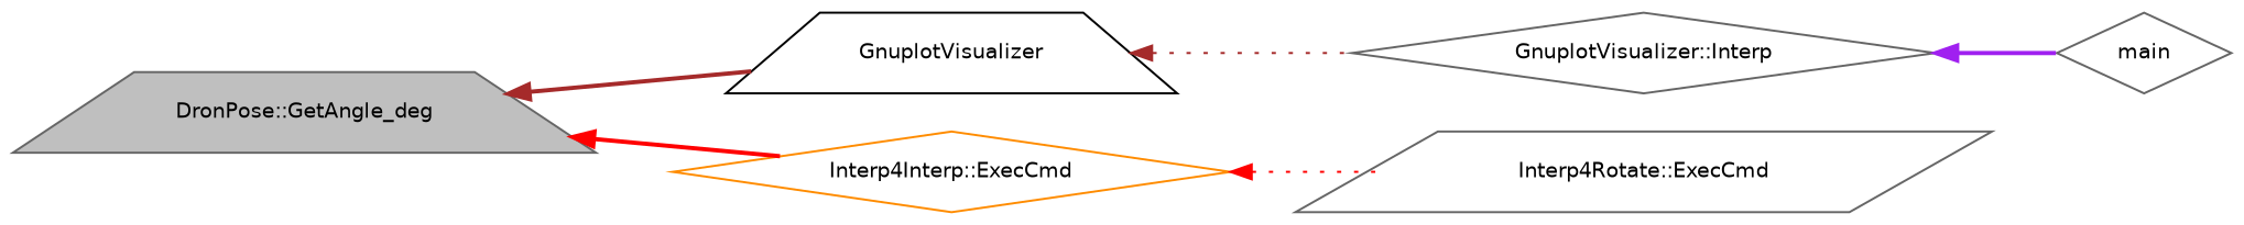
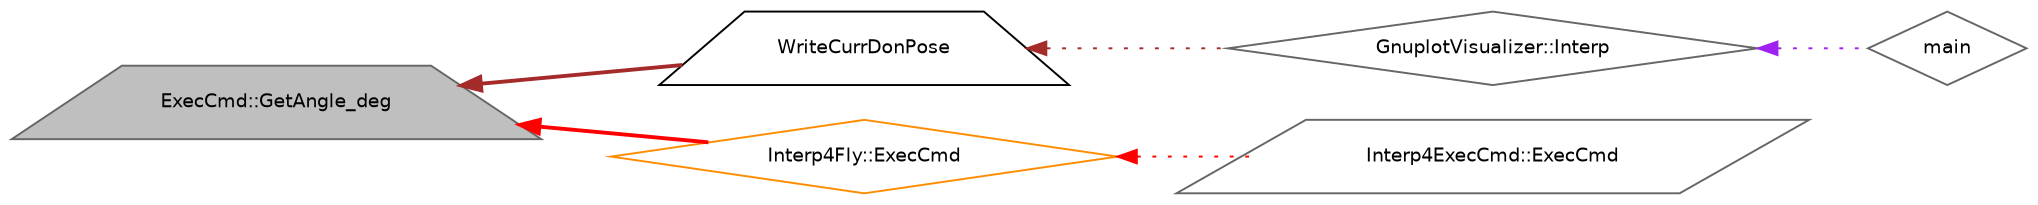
  digraph {
    rankdir=LR
    node [color=gray40 fillcolor=white fontname=Helvetica fontsize=10 shape=diamond style=filled]
    edge [color=brown dir=back fontname=Helvetica fontsize=10 labelfontname=Helvetica labelfontsize=10 style=dotted]
-   n1 [fillcolor=grey75 fontcolor=black height=0.2 label="DronPose::GetAngle_deg" shape=trapezium width=0.4]
-   n2 [color=black height=0.2 label=GnuplotVisualizer shape=trapezium width=0.4]
-   n3 [color=darkorange height=0.2 label="Interp4Interp::ExecCmd" width=0.4]
+   n1 [fillcolor=grey75 fontcolor=black height=0.2 label="ExecCmd::GetAngle_deg" shape=trapezium width=0.4]
+   n2 [color=black height=0.2 label=WriteCurrDonPose shape=trapezium width=0.4]
+   n3 [color=darkorange height=0.2 label="Interp4Fly::ExecCmd" width=0.4]
    n4 [height=0.2 label="GnuplotVisualizer::Interp" width=0.4]
-   n5 [height=0.2 label="Interp4Rotate::ExecCmd" shape=parallelogram width=0.4]
+   n5 [height=0.2 label="Interp4ExecCmd::ExecCmd" shape=parallelogram width=0.4]
    n6 [height=0.2 label=main width=0.4]
    n1 -> n2 [style=bold]
    n1 -> n3 [color=red style=bold]
    n2 -> n4
    n3 -> n5 [color=red]
-   n4 -> n6 [color=purple style=bold]
+   n4 -> n6 [color=purple]
  }
